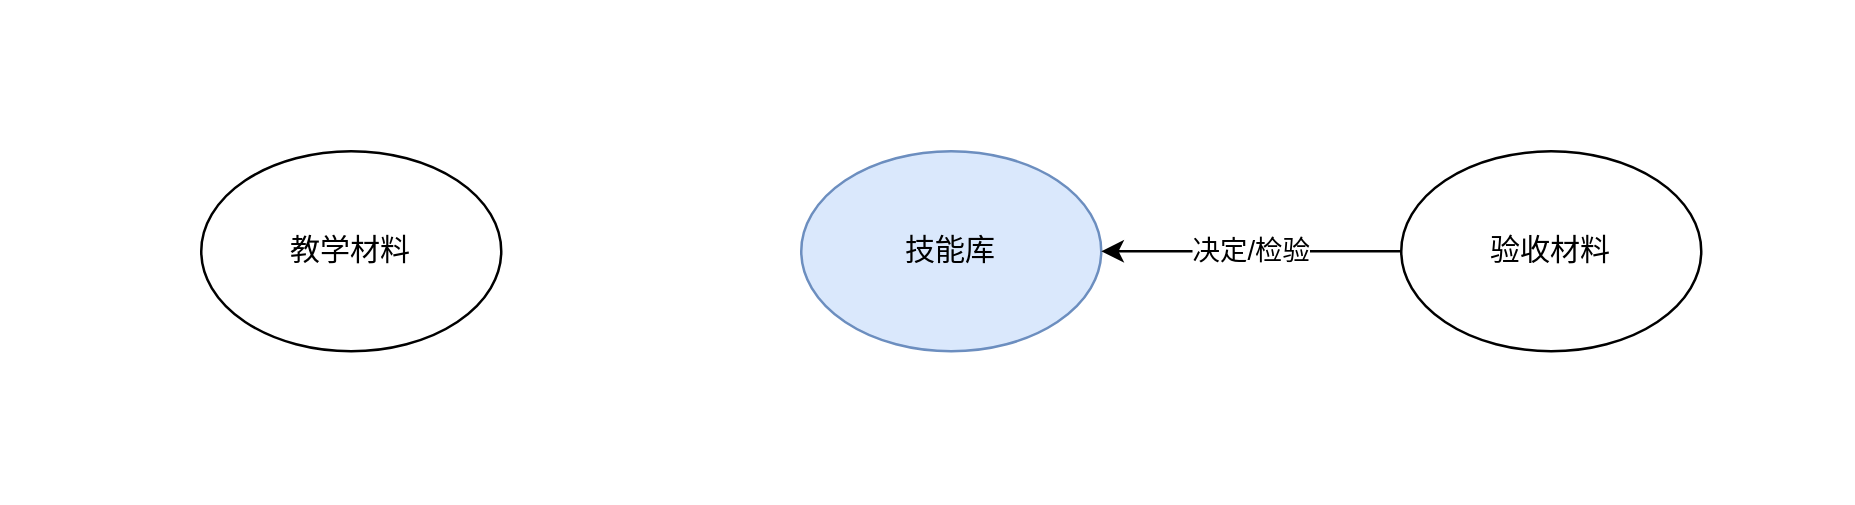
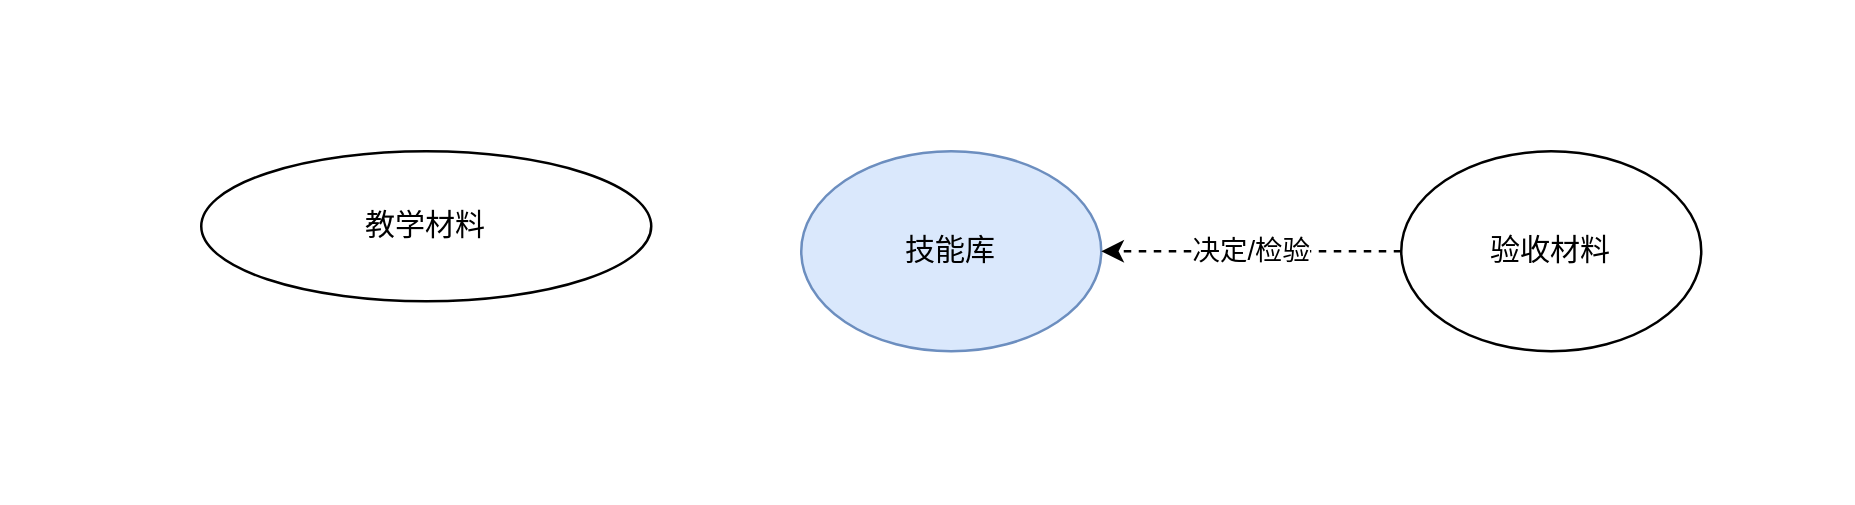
  <mxCell id="0" />
  <mxCell id="1" parent="0" />
  <mxCell id="2" value="" style="rounded=0;whiteSpace=wrap;html=1;fillColor=none;strokeColor=none;" vertex="1" parent="1"><mxGeometry x="20" y="20" width="700" height="160" as="geometry" /></mxCell>
  <mxCell id="3" value="技能库" style="ellipse;whiteSpace=wrap;html=1;fillColor=#dae8fc;strokeColor=#6c8ebf;" parent="1" vertex="1"><mxGeometry x="320" y="60" width="120" height="80" as="geometry" /></mxCell>
- <mxCell id="4" value="决定/检验" style="rounded=0;orthogonalLoop=1;jettySize=auto;html=1;exitX=0;exitY=0.5;exitDx=0;exitDy=0;entryX=1;entryY=0.5;entryDx=0;entryDy=0;" parent="1" source="5" target="3" edge="1"><mxGeometry relative="1" as="geometry" /></mxCell>
+ <mxCell id="4" value="决定/检验" style="rounded=0;orthogonalLoop=1;jettySize=auto;html=1;exitX=0;exitY=0.5;exitDx=0;exitDy=0;entryX=1;entryY=0.5;entryDx=0;entryDy=0;dashed=1;" parent="1" source="5" target="3" edge="1"><mxGeometry relative="1" as="geometry" /></mxCell>
  <mxCell id="5" value="验收材料" style="ellipse;whiteSpace=wrap;html=1;" parent="1" vertex="1"><mxGeometry x="560" y="60" width="120" height="80" as="geometry" /></mxCell>
- <mxCell id="6" value="教学材料" style="ellipse;whiteSpace=wrap;html=1;" parent="1" vertex="1"><mxGeometry x="80" y="60" width="120" height="80" as="geometry" /></mxCell>
+ <mxCell id="6" value="教学材料" style="ellipse;whiteSpace=wrap;html=1;" parent="1" vertex="1"><mxGeometry x="80" y="60" width="180" height="60" as="geometry" /></mxCell>
